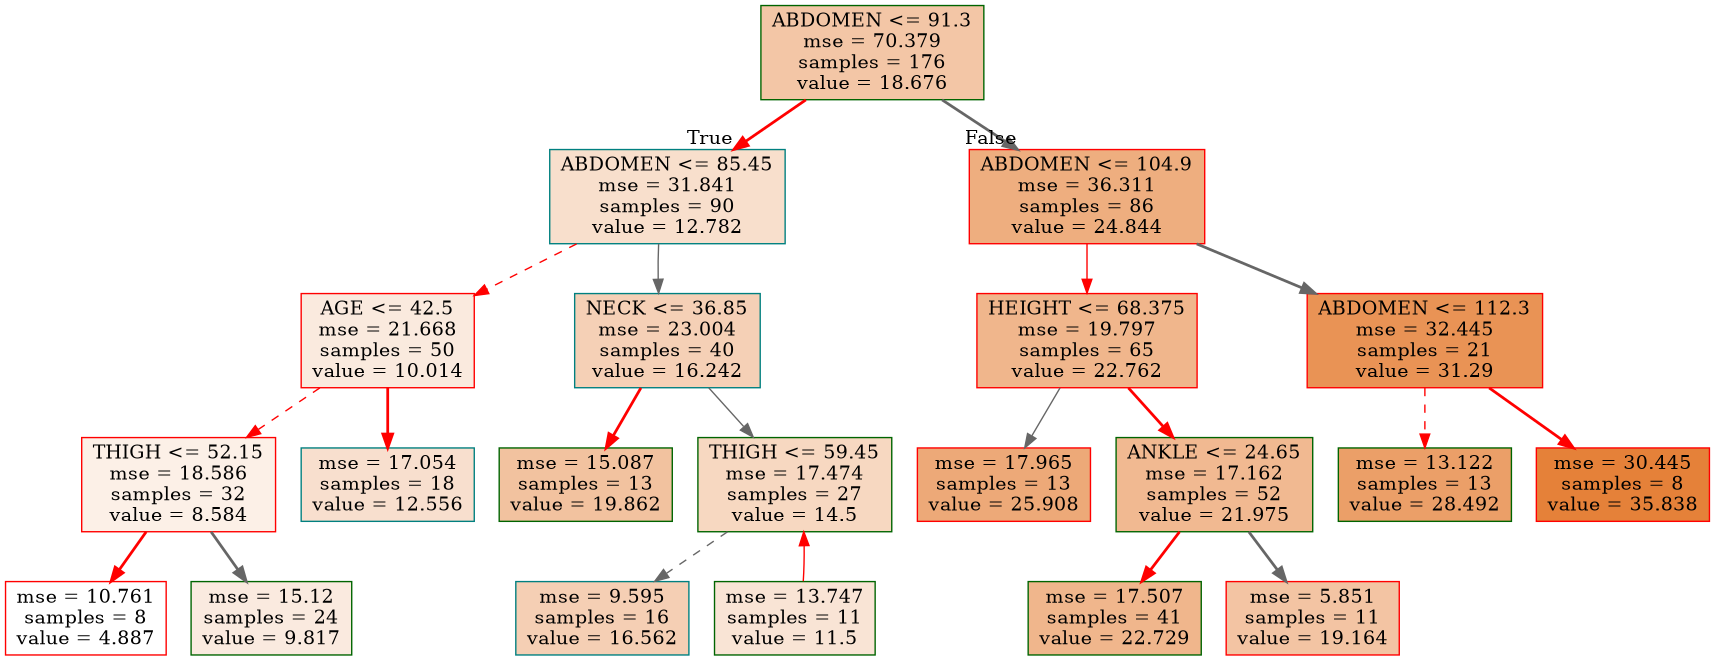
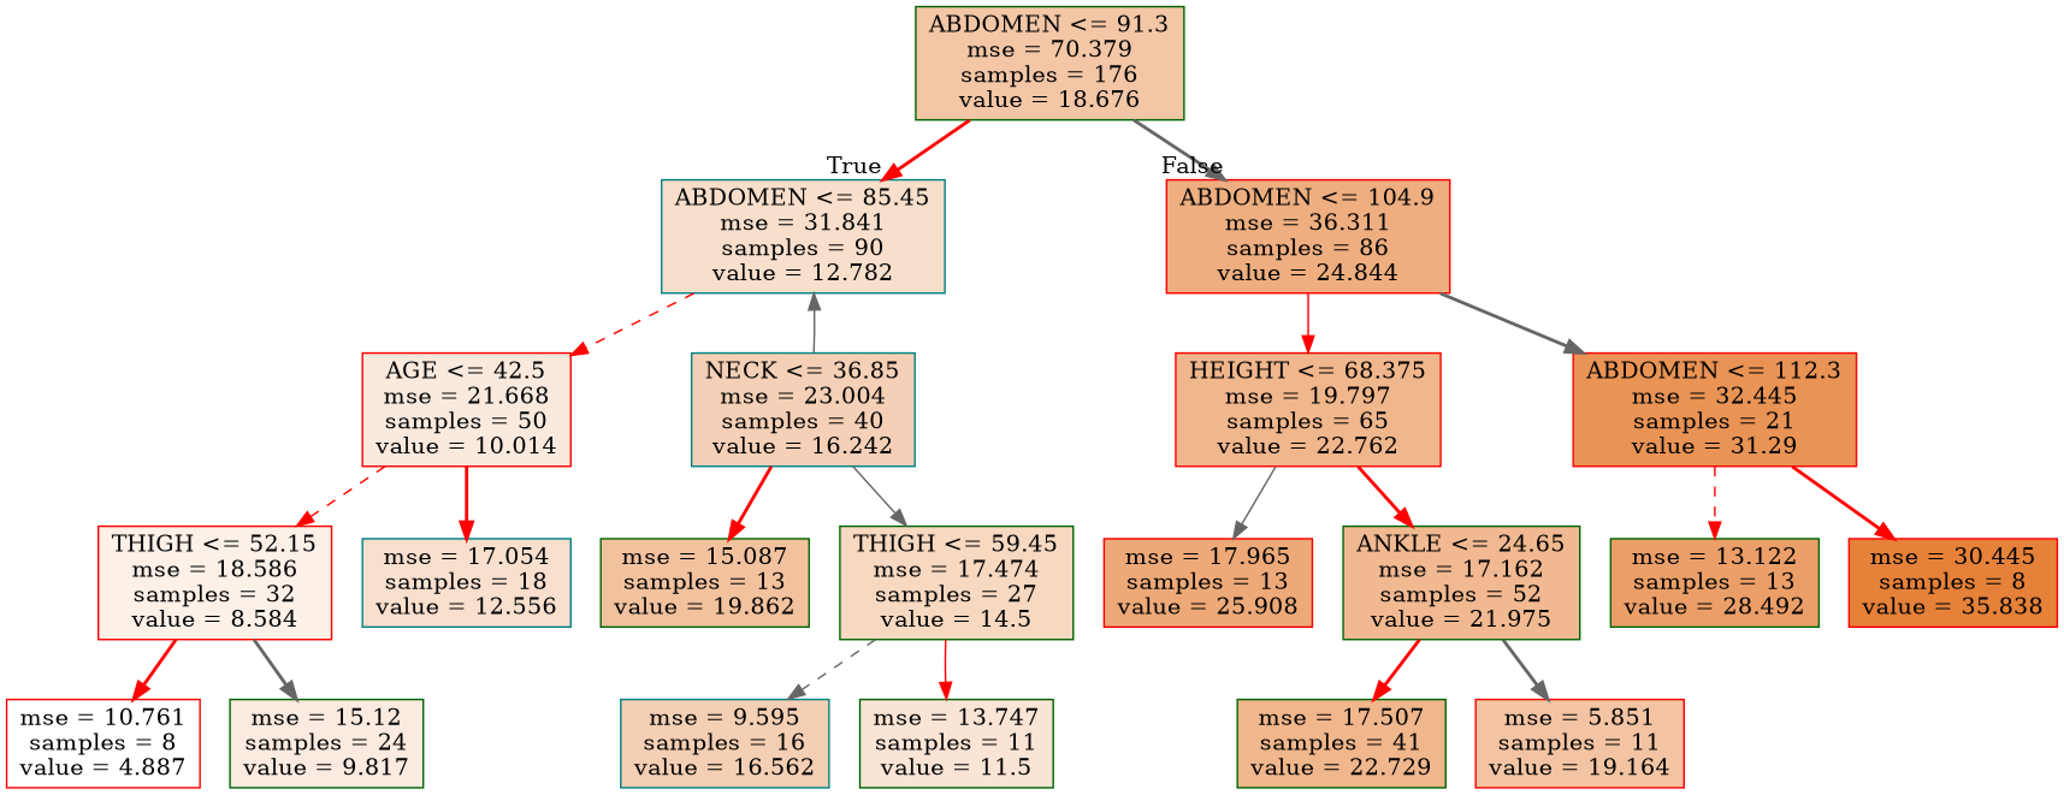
  digraph {
    node [color=red fillcolor="#e5813993" shape=box style=filled]
    edge [color=red style=bold]
    n1 [color=darkgreen fillcolor="#e5813972" label="ABDOMEN <= 91.3\nmse = 70.379\nsamples = 176\nvalue = 18.676"]
    n2 [color=teal fillcolor="#e5813941" label="ABDOMEN <= 85.45\nmse = 31.841\nsamples = 90\nvalue = 12.782"]
    n3 [fillcolor="#e58139a4" label="ABDOMEN <= 104.9\nmse = 36.311\nsamples = 86\nvalue = 24.844"]
    n4 [fillcolor="#e581392a" label="AGE <= 42.5\nmse = 21.668\nsamples = 50\nvalue = 10.014"]
    n5 [color=teal fillcolor="#e581395e" label="NECK <= 36.85\nmse = 23.004\nsamples = 40\nvalue = 16.242"]
    n6 [label="HEIGHT <= 68.375\nmse = 19.797\nsamples = 65\nvalue = 22.762"]
    n7 [fillcolor="#e58139da" label="ABDOMEN <= 112.3\nmse = 32.445\nsamples = 21\nvalue = 31.29"]
    n8 [fillcolor="#e581391e" label="THIGH <= 52.15\nmse = 18.586\nsamples = 32\nvalue = 8.584"]
    n9 [color=teal fillcolor="#e581393f" label="mse = 17.054\nsamples = 18\nvalue = 12.556"]
    n10 [color=darkgreen fillcolor="#e581397b" label="mse = 15.087\nsamples = 13\nvalue = 19.862"]
    n11 [color=darkgreen fillcolor="#e581394f" label="THIGH <= 59.45\nmse = 17.474\nsamples = 27\nvalue = 14.5"]
    n12 [fillcolor="#e5813900" label="mse = 10.761\nsamples = 8\nvalue = 4.887"]
    n13 [color=darkgreen fillcolor="#e5813929" label="mse = 15.12\nsamples = 24\nvalue = 9.817"]
    n14 [color=teal fillcolor="#e5813960" label="mse = 9.595\nsamples = 16\nvalue = 16.562"]
    n15 [color=darkgreen fillcolor="#e5813936" label="mse = 13.747\nsamples = 11\nvalue = 11.5"]
    n16 [fillcolor="#e58139ad" label="mse = 17.965\nsamples = 13\nvalue = 25.908"]
    n17 [color=darkgreen fillcolor="#e581398d" label="ANKLE <= 24.65\nmse = 17.162\nsamples = 52\nvalue = 21.975"]
    n18 [color=darkgreen fillcolor="#e58139c2" label="mse = 13.122\nsamples = 13\nvalue = 28.492"]
    n19 [fillcolor="#e58139ff" label="mse = 30.445\nsamples = 8\nvalue = 35.838"]
    n20 [color=darkgreen label="mse = 17.507\nsamples = 41\nvalue = 22.729"]
    n21 [fillcolor="#e5813976" label="mse = 5.851\nsamples = 11\nvalue = 19.164"]
    n1 -> n2 [headlabel=True labelangle=45 labeldistance=2.5]
    n1 -> n3 [color=gray40 headlabel=False labelangle=-45 labeldistance=2.5]
    n2 -> n4 [style=dashed]
-   n2 -> n5 [color=gray40 style=solid]
+   n5 -> n2 [color=gray40 style=solid]
    n3 -> n6 [style=solid]
    n3 -> n7 [color=gray40]
    n4 -> n8 [style=dashed]
    n4 -> n9
    n5 -> n10
    n5 -> n11 [color=gray40 style=solid]
    n6 -> n16 [color=gray40 style=solid]
    n6 -> n17
    n7 -> n18 [style=dashed]
    n7 -> n19
    n8 -> n12
    n8 -> n13 [color=gray40]
    n11 -> n14 [color=gray40 style=dashed]
-   n15 -> n11 [style=solid]
+   n11 -> n15 [style=solid]
    n17 -> n20
    n17 -> n21 [color=gray40]
  }
